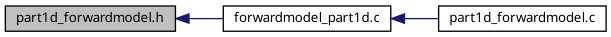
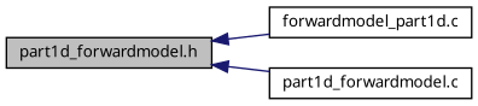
  digraph {
    rankdir=LR
    node [color=black fillcolor=white fontname="FreeSans.ttf" fontsize=10 shape=record style=filled]
    edge [color=midnightblue dir=back fontname="FreeSans.ttf" fontsize=10 labelfontname="FreeSans.ttf" labelfontsize=10 style=solid]
    n1 [fillcolor=grey75 fontcolor=black height=0.2 label="part1d_forwardmodel.h" width=0.4]
    n2 [height=0.2 label="forwardmodel_part1d.c" width=0.4]
    n3 [height=0.2 label="part1d_forwardmodel.c" width=0.4]
    n1 -> n2
-   n2 -> n3
+   n1 -> n3
  }
